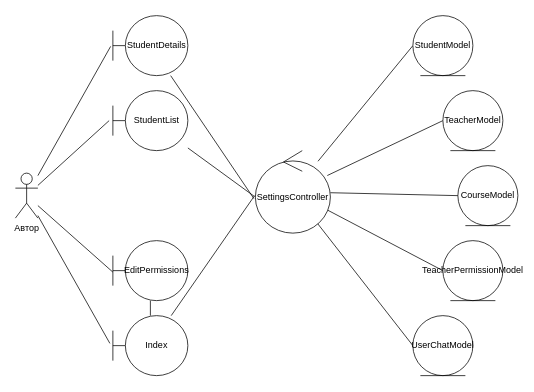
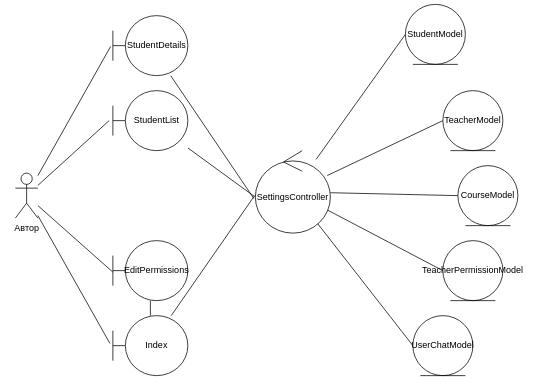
  <mxCell id="0" />
  <mxCell id="1" parent="0" />
  <mxCell id="2" value="Автор" style="shape=umlActor;verticalLabelPosition=bottom;verticalAlign=top;html=1;" vertex="1" parent="1"><mxGeometry x="20" y="230" width="30" height="60" as="geometry" /></mxCell>
  <mxCell id="3" value="CourseModel" style="ellipse;shape=umlEntity;whiteSpace=wrap;html=1;" vertex="1" parent="1"><mxGeometry x="610" y="220" width="80" height="80" as="geometry" /></mxCell>
  <mxCell id="4" value="StudentList" style="shape=umlBoundary;whiteSpace=wrap;html=1;" vertex="1" parent="1"><mxGeometry x="150" y="120" width="100" height="80" as="geometry" /></mxCell>
  <mxCell id="5" style="rounded=0;orthogonalLoop=1;jettySize=auto;html=1;entryX=0;entryY=0.5;entryDx=0;entryDy=0;endArrow=none;endFill=0;" edge="1" parent="1" source="10" target="17"><mxGeometry relative="1" as="geometry" /></mxCell>
  <mxCell id="6" style="rounded=0;orthogonalLoop=1;jettySize=auto;html=1;entryX=0;entryY=0.5;entryDx=0;entryDy=0;endArrow=none;endFill=0;" edge="1" parent="1" source="10" target="16"><mxGeometry relative="1" as="geometry" /></mxCell>
  <mxCell id="7" style="rounded=0;orthogonalLoop=1;jettySize=auto;html=1;entryX=0;entryY=0.5;entryDx=0;entryDy=0;endArrow=none;endFill=0;" edge="1" parent="1" source="10" target="3"><mxGeometry relative="1" as="geometry" /></mxCell>
  <mxCell id="8" style="rounded=0;orthogonalLoop=1;jettySize=auto;html=1;entryX=0;entryY=0.5;entryDx=0;entryDy=0;endArrow=none;endFill=0;" edge="1" parent="1" source="10" target="14"><mxGeometry relative="1" as="geometry" /></mxCell>
  <mxCell id="9" style="rounded=0;orthogonalLoop=1;jettySize=auto;html=1;entryX=0;entryY=0.5;entryDx=0;entryDy=0;endArrow=none;endFill=0;" edge="1" parent="1" source="10" target="15"><mxGeometry relative="1" as="geometry" /></mxCell>
  <mxCell id="10" value="SettingsController" style="ellipse;shape=umlControl;whiteSpace=wrap;html=1;" vertex="1" parent="1"><mxGeometry x="340" y="200" width="100" height="110" as="geometry" /></mxCell>
  <mxCell id="11" value="EditPermissions" style="shape=umlBoundary;whiteSpace=wrap;html=1;" vertex="1" parent="1"><mxGeometry x="150" y="320" width="100" height="80" as="geometry" /></mxCell>
  <mxCell id="12" style="rounded=0;orthogonalLoop=1;jettySize=auto;html=1;entryX=-0.012;entryY=0.556;entryDx=0;entryDy=0;entryPerimeter=0;endArrow=none;endFill=0;" edge="1" parent="1" source="4" target="10"><mxGeometry relative="1" as="geometry" /></mxCell>
  <mxCell id="13" style="rounded=0;orthogonalLoop=1;jettySize=auto;html=1;endArrow=none;endFill=0;" edge="1" parent="1" source="11" target="20"><mxGeometry relative="1" as="geometry" /></mxCell>
  <mxCell id="14" value="TeacherPermissionModel" style="ellipse;shape=umlEntity;whiteSpace=wrap;html=1;" vertex="1" parent="1"><mxGeometry x="590" y="320" width="80" height="80" as="geometry" /></mxCell>
  <mxCell id="15" value="UserChatModel" style="ellipse;shape=umlEntity;whiteSpace=wrap;html=1;" vertex="1" parent="1"><mxGeometry x="550" y="420" width="80" height="80" as="geometry" /></mxCell>
  <mxCell id="16" value="TeacherModel" style="ellipse;shape=umlEntity;whiteSpace=wrap;html=1;" vertex="1" parent="1"><mxGeometry x="590" y="120" width="80" height="80" as="geometry" /></mxCell>
- <mxCell id="17" value="StudentModel" style="ellipse;shape=umlEntity;whiteSpace=wrap;html=1;" vertex="1" parent="1"><mxGeometry x="550" y="20" width="80" height="80" as="geometry" /></mxCell>
+ <mxCell id="17" value="StudentModel" style="ellipse;shape=umlEntity;whiteSpace=wrap;html=1;" vertex="1" parent="1"><mxGeometry x="540" y="5" width="80" height="80" as="geometry" /></mxCell>
  <mxCell id="18" style="rounded=0;orthogonalLoop=1;jettySize=auto;html=1;entryX=0;entryY=0.525;entryDx=0;entryDy=0;entryPerimeter=0;endArrow=none;endFill=0;" edge="1" parent="1" source="2" target="11"><mxGeometry relative="1" as="geometry" /></mxCell>
  <mxCell id="19" style="rounded=0;orthogonalLoop=1;jettySize=auto;html=1;entryX=-0.05;entryY=0.5;entryDx=0;entryDy=0;entryPerimeter=0;endArrow=none;endFill=0;" edge="1" parent="1" source="2" target="4"><mxGeometry relative="1" as="geometry" /></mxCell>
  <mxCell id="20" value="Index" style="shape=umlBoundary;whiteSpace=wrap;html=1;" vertex="1" parent="1"><mxGeometry x="150" y="420" width="100" height="80" as="geometry" /></mxCell>
  <mxCell id="21" style="rounded=0;orthogonalLoop=1;jettySize=auto;html=1;entryX=-0.04;entryY=0.463;entryDx=0;entryDy=0;entryPerimeter=0;endArrow=none;endFill=0;" edge="1" parent="1" source="2" target="20"><mxGeometry relative="1" as="geometry" /></mxCell>
  <mxCell id="22" style="rounded=0;orthogonalLoop=1;jettySize=auto;html=1;entryX=-0.01;entryY=0.545;entryDx=0;entryDy=0;entryPerimeter=0;endArrow=none;endFill=0;" edge="1" parent="1" source="20" target="10"><mxGeometry relative="1" as="geometry" /></mxCell>
  <mxCell id="23" value="StudentDetails" style="shape=umlBoundary;whiteSpace=wrap;html=1;" vertex="1" parent="1"><mxGeometry x="150" y="20" width="100" height="80" as="geometry" /></mxCell>
  <mxCell id="24" style="rounded=0;orthogonalLoop=1;jettySize=auto;html=1;entryX=-0.03;entryY=0.513;entryDx=0;entryDy=0;entryPerimeter=0;endArrow=none;endFill=0;" edge="1" parent="1" source="2" target="23"><mxGeometry relative="1" as="geometry" /></mxCell>
  <mxCell id="25" style="rounded=0;orthogonalLoop=1;jettySize=auto;html=1;endArrow=none;endFill=0;" edge="1" parent="1" source="23"><mxGeometry relative="1" as="geometry"><mxPoint x="338" y="264" as="targetPoint" /></mxGeometry></mxCell>
